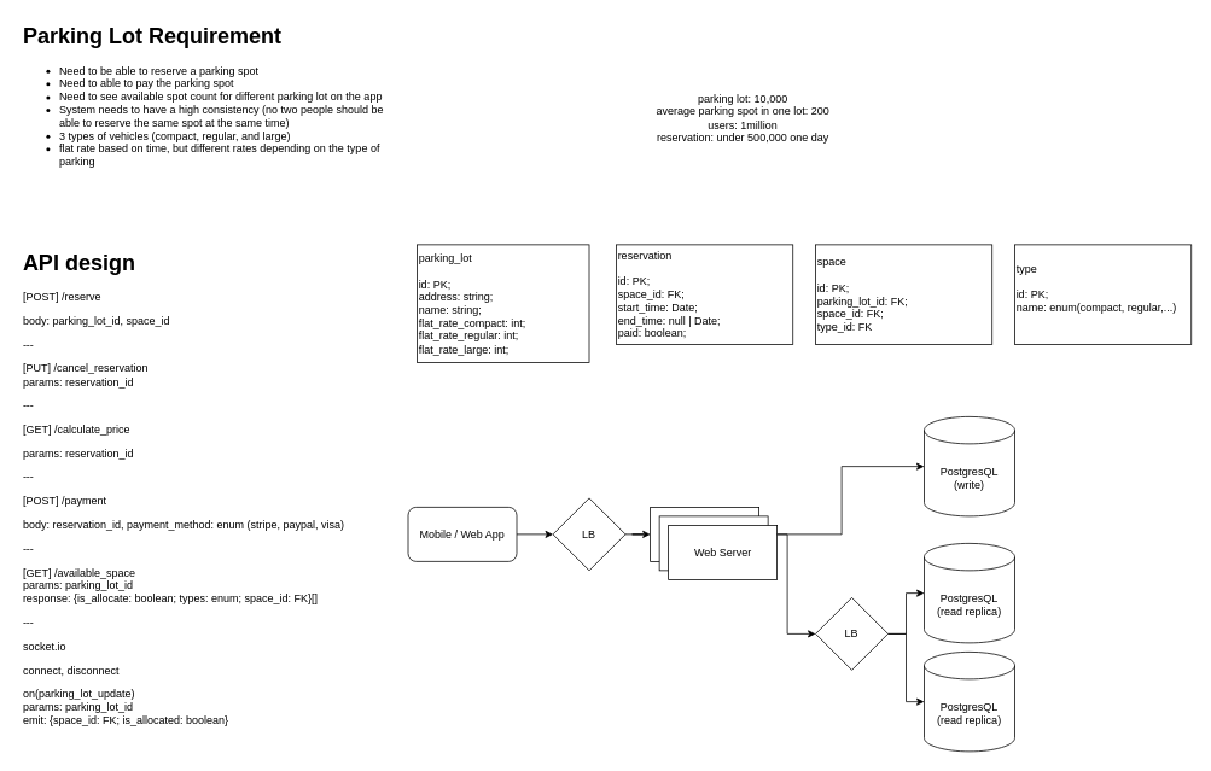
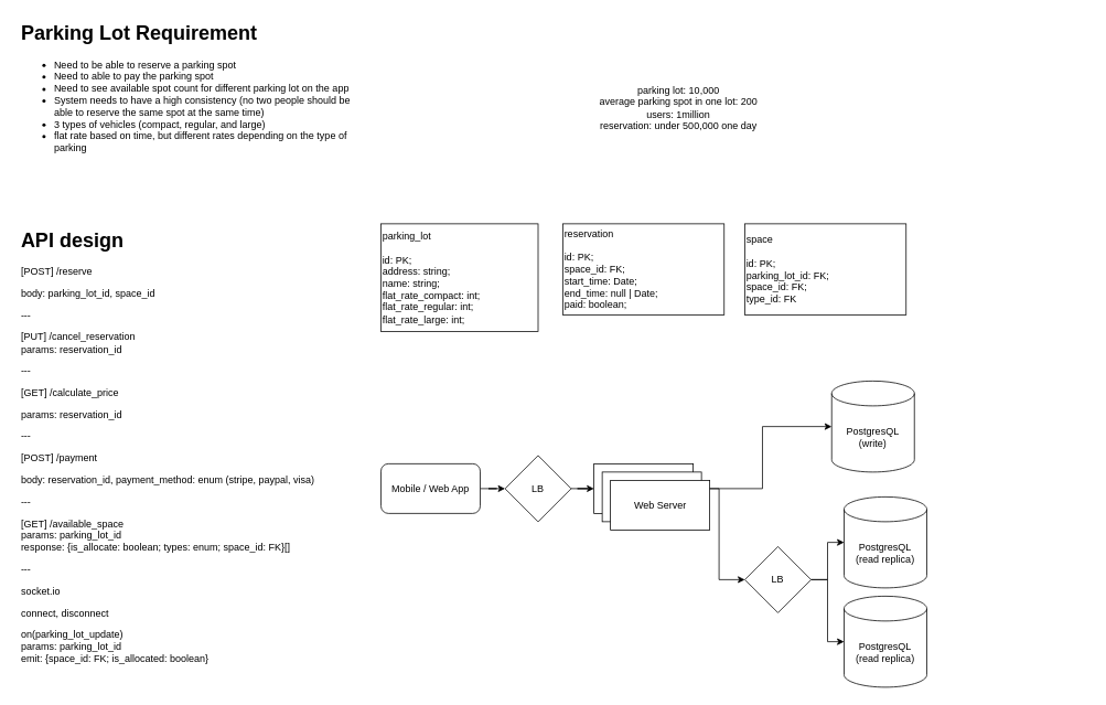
  <mxCell id="0" />
  <mxCell id="1" parent="0" />
  <mxCell id="2" value="&lt;h1&gt;Parking Lot Requirement&lt;br&gt;&lt;/h1&gt;&lt;ul&gt;&lt;li&gt;Need to be able to reserve a parking spot&lt;/li&gt;&lt;li&gt;Need to able to pay the parking spot&lt;/li&gt;&lt;li&gt;Need to see available spot count for different parking lot on the app&lt;br&gt;&lt;/li&gt;&lt;li&gt;System needs to have a high consistency (no two people should be able to reserve the same spot at the same time)&lt;/li&gt;&lt;li&gt;3 types of vehicles (compact, regular, and large)&lt;/li&gt;&lt;li&gt;flat rate based on time, but different rates depending on the type of parking&lt;br&gt;&lt;/li&gt;&lt;/ul&gt;" style="text;html=1;strokeColor=none;fillColor=none;spacing=5;spacingTop=-20;whiteSpace=wrap;overflow=hidden;rounded=0;" vertex="1" parent="1"><mxGeometry x="20" y="20" width="430" height="200" as="geometry" /></mxCell>
  <mxCell id="3" value="&lt;h1&gt;API design&lt;br&gt;&lt;/h1&gt;&lt;p&gt;[POST] /reserve&lt;/p&gt;&lt;p&gt;body: parking_lot_id, space_id&lt;/p&gt;&lt;p&gt;---&lt;/p&gt;&lt;p&gt;[PUT] /cancel_reservation&lt;br&gt;params: reservation_id&lt;br&gt;&lt;/p&gt;&lt;p&gt;---&lt;br&gt;&lt;/p&gt;&lt;p&gt;[GET] /calculate_price&lt;/p&gt;&lt;p&gt;params: reservation_id&lt;/p&gt;&lt;p&gt;---&lt;br&gt;&lt;/p&gt;&lt;p&gt;[POST] /payment&lt;/p&gt;&lt;p&gt;body: reservation_id, payment_method: enum (stripe, paypal, visa)&lt;/p&gt;&lt;p&gt;---&lt;/p&gt;&lt;p&gt;[GET] /available_space&lt;br&gt;params: parking_lot_id&lt;br&gt;response: {is_allocate: boolean; types: enum; space_id: FK}[]&lt;/p&gt;&lt;p&gt;---&lt;/p&gt;&lt;p&gt;socket.io&lt;/p&gt;&lt;p&gt;connect, disconnect&lt;br&gt;&lt;/p&gt;&lt;p&gt;on(parking_lot_update)&lt;br&gt;params: parking_lot_id&lt;br&gt;emit: {space_id: FK; is_allocated: boolean}&lt;br&gt;&lt;/p&gt;&lt;p&gt;&lt;br&gt;&lt;/p&gt;" style="text;html=1;strokeColor=none;fillColor=none;spacing=5;spacingTop=-20;whiteSpace=wrap;overflow=hidden;rounded=0;" vertex="1" parent="1"><mxGeometry x="20" y="270" width="400" height="560" as="geometry" /></mxCell>
  <mxCell id="4" value="&lt;div align=&quot;left&quot;&gt;parking_lot&lt;br&gt;&lt;br&gt;&lt;/div&gt;&lt;div align=&quot;left&quot;&gt;id: PK;&lt;/div&gt;&lt;div align=&quot;left&quot;&gt;address: string;&lt;/div&gt;&lt;div align=&quot;left&quot;&gt;name: string;&lt;br&gt;flat_rate_compact: int;&lt;/div&gt;&lt;div align=&quot;left&quot;&gt;flat_rate_regular: int;&lt;/div&gt;&lt;div align=&quot;left&quot;&gt;flat_rate_large: int;&lt;br&gt;&lt;/div&gt;" style="rounded=0;whiteSpace=wrap;html=1;align=left;" vertex="1" parent="1"><mxGeometry x="460" y="270" width="190" height="130" as="geometry" /></mxCell>
  <mxCell id="5" value="&lt;div align=&quot;left&quot;&gt;reservation&lt;br&gt;&lt;br&gt;&lt;/div&gt;&lt;div align=&quot;left&quot;&gt;id: PK;&lt;/div&gt;&lt;div align=&quot;left&quot;&gt;space_id: FK;&lt;/div&gt;&lt;div align=&quot;left&quot;&gt;start_time: Date;&lt;/div&gt;&lt;div align=&quot;left&quot;&gt;end_time: null | Date;&lt;br&gt;paid: boolean;&lt;br&gt;&lt;/div&gt;" style="rounded=0;whiteSpace=wrap;html=1;align=left;" vertex="1" parent="1"><mxGeometry x="680" y="270" width="195" height="110" as="geometry" /></mxCell>
  <mxCell id="6" value="&lt;div&gt;space&lt;/div&gt;&lt;div&gt;&lt;br&gt;&lt;/div&gt;&lt;div align=&quot;left&quot;&gt;id: PK;&lt;/div&gt;&lt;div align=&quot;left&quot;&gt;parking_lot_id: FK;&lt;br&gt;&lt;/div&gt;&lt;div align=&quot;left&quot;&gt;space_id: FK;&lt;br&gt;type_id: FK&lt;br&gt;&lt;/div&gt;" style="rounded=0;whiteSpace=wrap;html=1;align=left;" vertex="1" parent="1"><mxGeometry x="900" y="270" width="195" height="110" as="geometry" /></mxCell>
- <mxCell id="7" value="type&lt;br&gt;&lt;div&gt;&lt;br&gt;&lt;/div&gt;&lt;div align=&quot;left&quot;&gt;id: PK;&lt;/div&gt;&lt;div align=&quot;left&quot;&gt;name: enum(compact, regular,...)&lt;br&gt;&lt;/div&gt;&lt;div align=&quot;left&quot;&gt;&lt;br&gt;&lt;/div&gt;" style="rounded=0;whiteSpace=wrap;html=1;align=left;" vertex="1" parent="1"><mxGeometry x="1120" y="270" width="195" height="110" as="geometry" /></mxCell>
  <mxCell id="8" style="edgeStyle=orthogonalEdgeStyle;rounded=0;orthogonalLoop=1;jettySize=auto;html=1;" edge="1" parent="1" source="9" target="21"><mxGeometry relative="1" as="geometry" /></mxCell>
- <mxCell id="9" value="Mobile / Web App" style="rounded=1;whiteSpace=wrap;html=1;" vertex="1" parent="1"><mxGeometry x="450" y="560" width="120" height="60" as="geometry" /></mxCell>
+ <mxCell id="9" value="Mobile / Web App" style="rounded=1;whiteSpace=wrap;html=1;" vertex="1" parent="1"><mxGeometry x="460" y="560" width="120" height="60" as="geometry" /></mxCell>
  <mxCell id="10" style="edgeStyle=orthogonalEdgeStyle;rounded=0;orthogonalLoop=1;jettySize=auto;html=1;entryX=0;entryY=0.5;entryDx=0;entryDy=0;" edge="1" parent="1" source="12" target="19"><mxGeometry relative="1" as="geometry" /></mxCell>
  <mxCell id="11" style="edgeStyle=orthogonalEdgeStyle;rounded=0;orthogonalLoop=1;jettySize=auto;html=1;entryX=0;entryY=0.5;entryDx=0;entryDy=0;entryPerimeter=0;" edge="1" parent="1" source="12" target="13"><mxGeometry relative="1" as="geometry" /></mxCell>
  <mxCell id="12" value="Web Server" style="rounded=0;whiteSpace=wrap;html=1;" vertex="1" parent="1"><mxGeometry x="717.5" y="560" width="120" height="60" as="geometry" /></mxCell>
- <mxCell id="13" value="&lt;div&gt;PostgresQL&lt;/div&gt;&lt;div&gt;(write)&lt;br&gt;&lt;/div&gt;" style="shape=cylinder3;whiteSpace=wrap;html=1;boundedLbl=1;backgroundOutline=1;size=15;" vertex="1" parent="1"><mxGeometry x="1020" y="460" width="100" height="110" as="geometry" /></mxCell>
+ <mxCell id="13" value="&lt;div&gt;PostgresQL&lt;/div&gt;&lt;div&gt;(write)&lt;br&gt;&lt;/div&gt;" style="shape=cylinder3;whiteSpace=wrap;html=1;boundedLbl=1;backgroundOutline=1;size=15;" vertex="1" parent="1"><mxGeometry x="1005" y="460" width="100" height="110" as="geometry" /></mxCell>
  <mxCell id="14" value="&lt;div&gt;parking lot: 10,000&lt;/div&gt;&lt;div&gt;average parking spot in one lot: 200&lt;br&gt;users: 1million&lt;br&gt;reservation: under 500,000 one day&lt;br&gt;&lt;/div&gt;" style="text;html=1;strokeColor=none;fillColor=none;align=center;verticalAlign=middle;whiteSpace=wrap;rounded=0;" vertex="1" parent="1"><mxGeometry x="620" y="80" width="400" height="100" as="geometry" /></mxCell>
  <mxCell id="15" value="&lt;div&gt;PostgresQL&lt;/div&gt;&lt;div&gt;(read replica)&lt;br&gt;&lt;/div&gt;" style="shape=cylinder3;whiteSpace=wrap;html=1;boundedLbl=1;backgroundOutline=1;size=15;" vertex="1" parent="1"><mxGeometry x="1020" y="600" width="100" height="110" as="geometry" /></mxCell>
  <mxCell id="16" value="&lt;div&gt;PostgresQL&lt;/div&gt;&lt;div&gt;(read replica)&lt;br&gt;&lt;/div&gt;" style="shape=cylinder3;whiteSpace=wrap;html=1;boundedLbl=1;backgroundOutline=1;size=15;" vertex="1" parent="1"><mxGeometry x="1020" y="720" width="100" height="110" as="geometry" /></mxCell>
  <mxCell id="17" style="edgeStyle=orthogonalEdgeStyle;rounded=0;orthogonalLoop=1;jettySize=auto;html=1;entryX=0;entryY=0.5;entryDx=0;entryDy=0;entryPerimeter=0;" edge="1" parent="1" source="19" target="15"><mxGeometry relative="1" as="geometry" /></mxCell>
  <mxCell id="18" style="edgeStyle=orthogonalEdgeStyle;rounded=0;orthogonalLoop=1;jettySize=auto;html=1;" edge="1" parent="1" source="19" target="16"><mxGeometry relative="1" as="geometry" /></mxCell>
  <mxCell id="19" value="LB" style="rhombus;whiteSpace=wrap;html=1;" vertex="1" parent="1"><mxGeometry x="900" y="660" width="80" height="80" as="geometry" /></mxCell>
  <mxCell id="20" style="edgeStyle=orthogonalEdgeStyle;rounded=0;orthogonalLoop=1;jettySize=auto;html=1;entryX=0;entryY=0.5;entryDx=0;entryDy=0;" edge="1" parent="1" source="21" target="12"><mxGeometry relative="1" as="geometry" /></mxCell>
  <mxCell id="21" value="LB" style="rhombus;whiteSpace=wrap;html=1;" vertex="1" parent="1"><mxGeometry x="610" y="550" width="80" height="80" as="geometry" /></mxCell>
  <mxCell id="22" value="Web Server" style="rounded=0;whiteSpace=wrap;html=1;" vertex="1" parent="1"><mxGeometry x="727.5" y="570" width="120" height="60" as="geometry" /></mxCell>
  <mxCell id="23" value="Web Server" style="rounded=0;whiteSpace=wrap;html=1;" vertex="1" parent="1"><mxGeometry x="737.5" y="580" width="120" height="60" as="geometry" /></mxCell>
